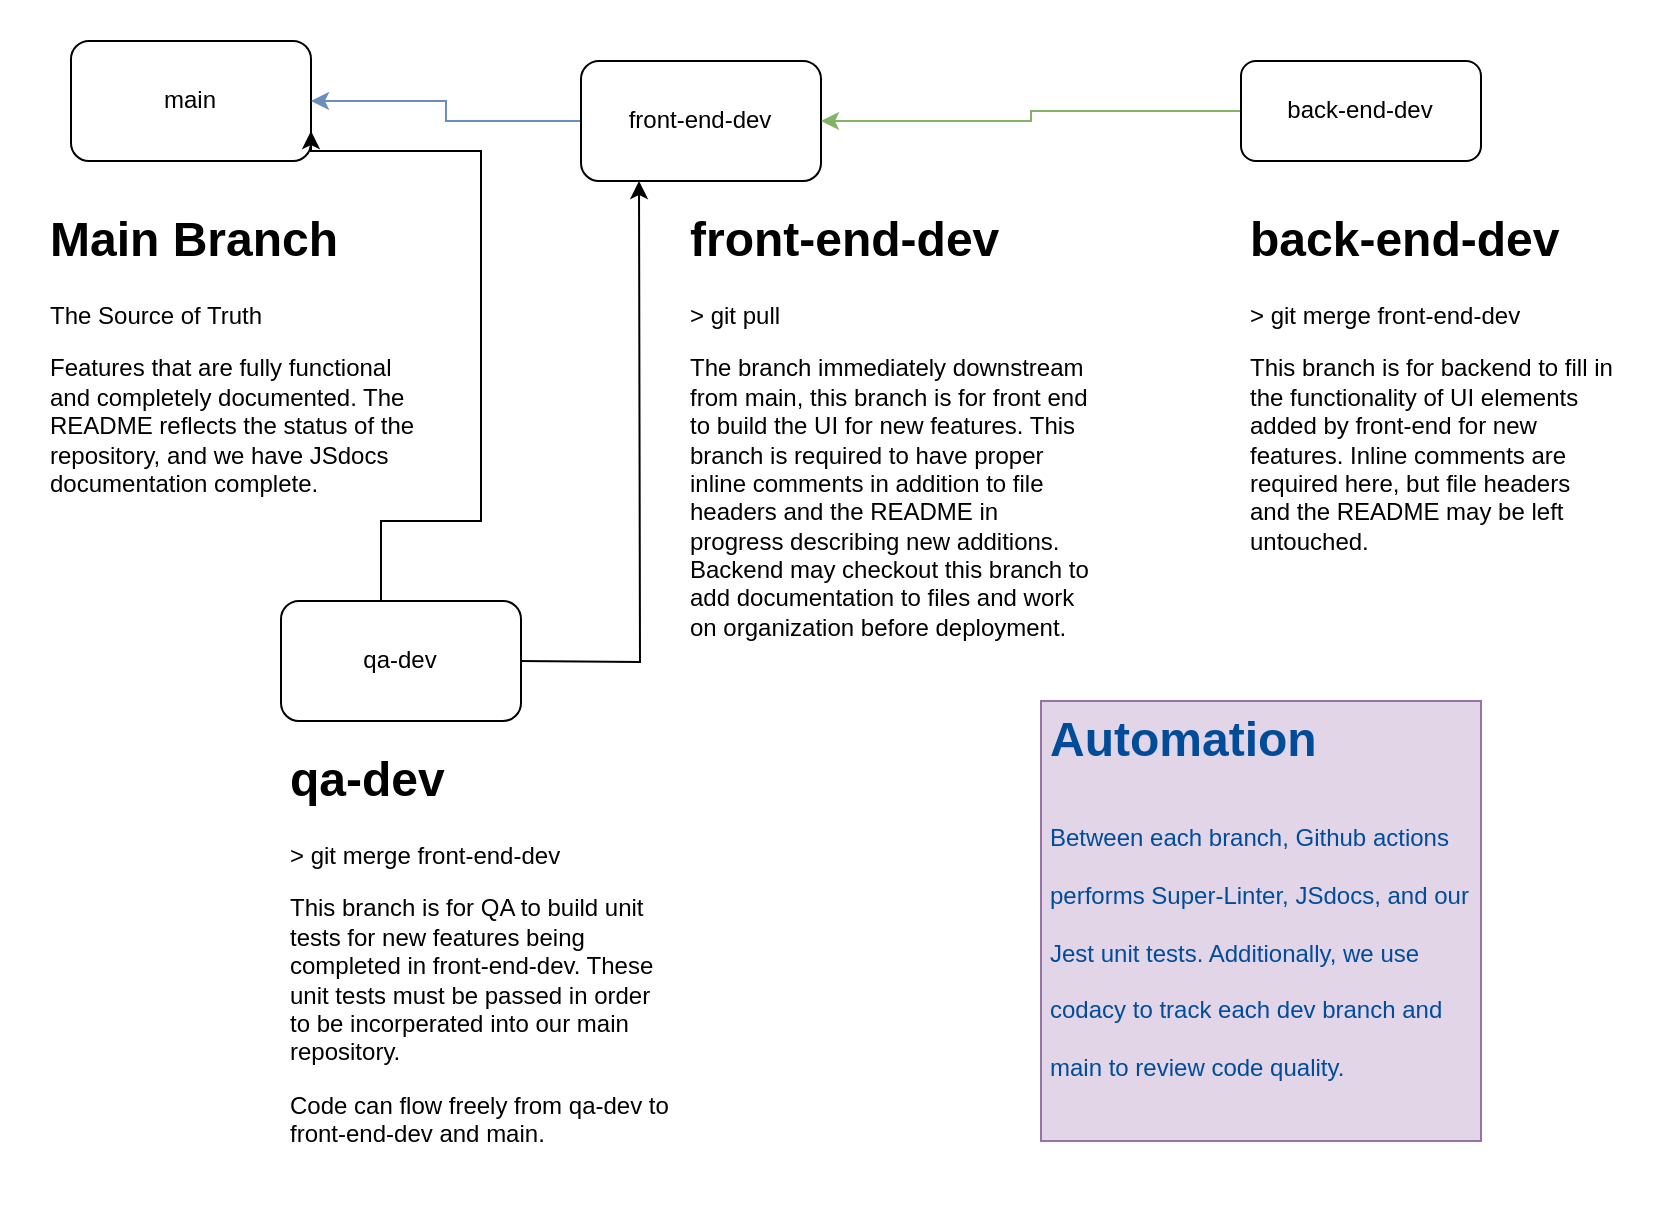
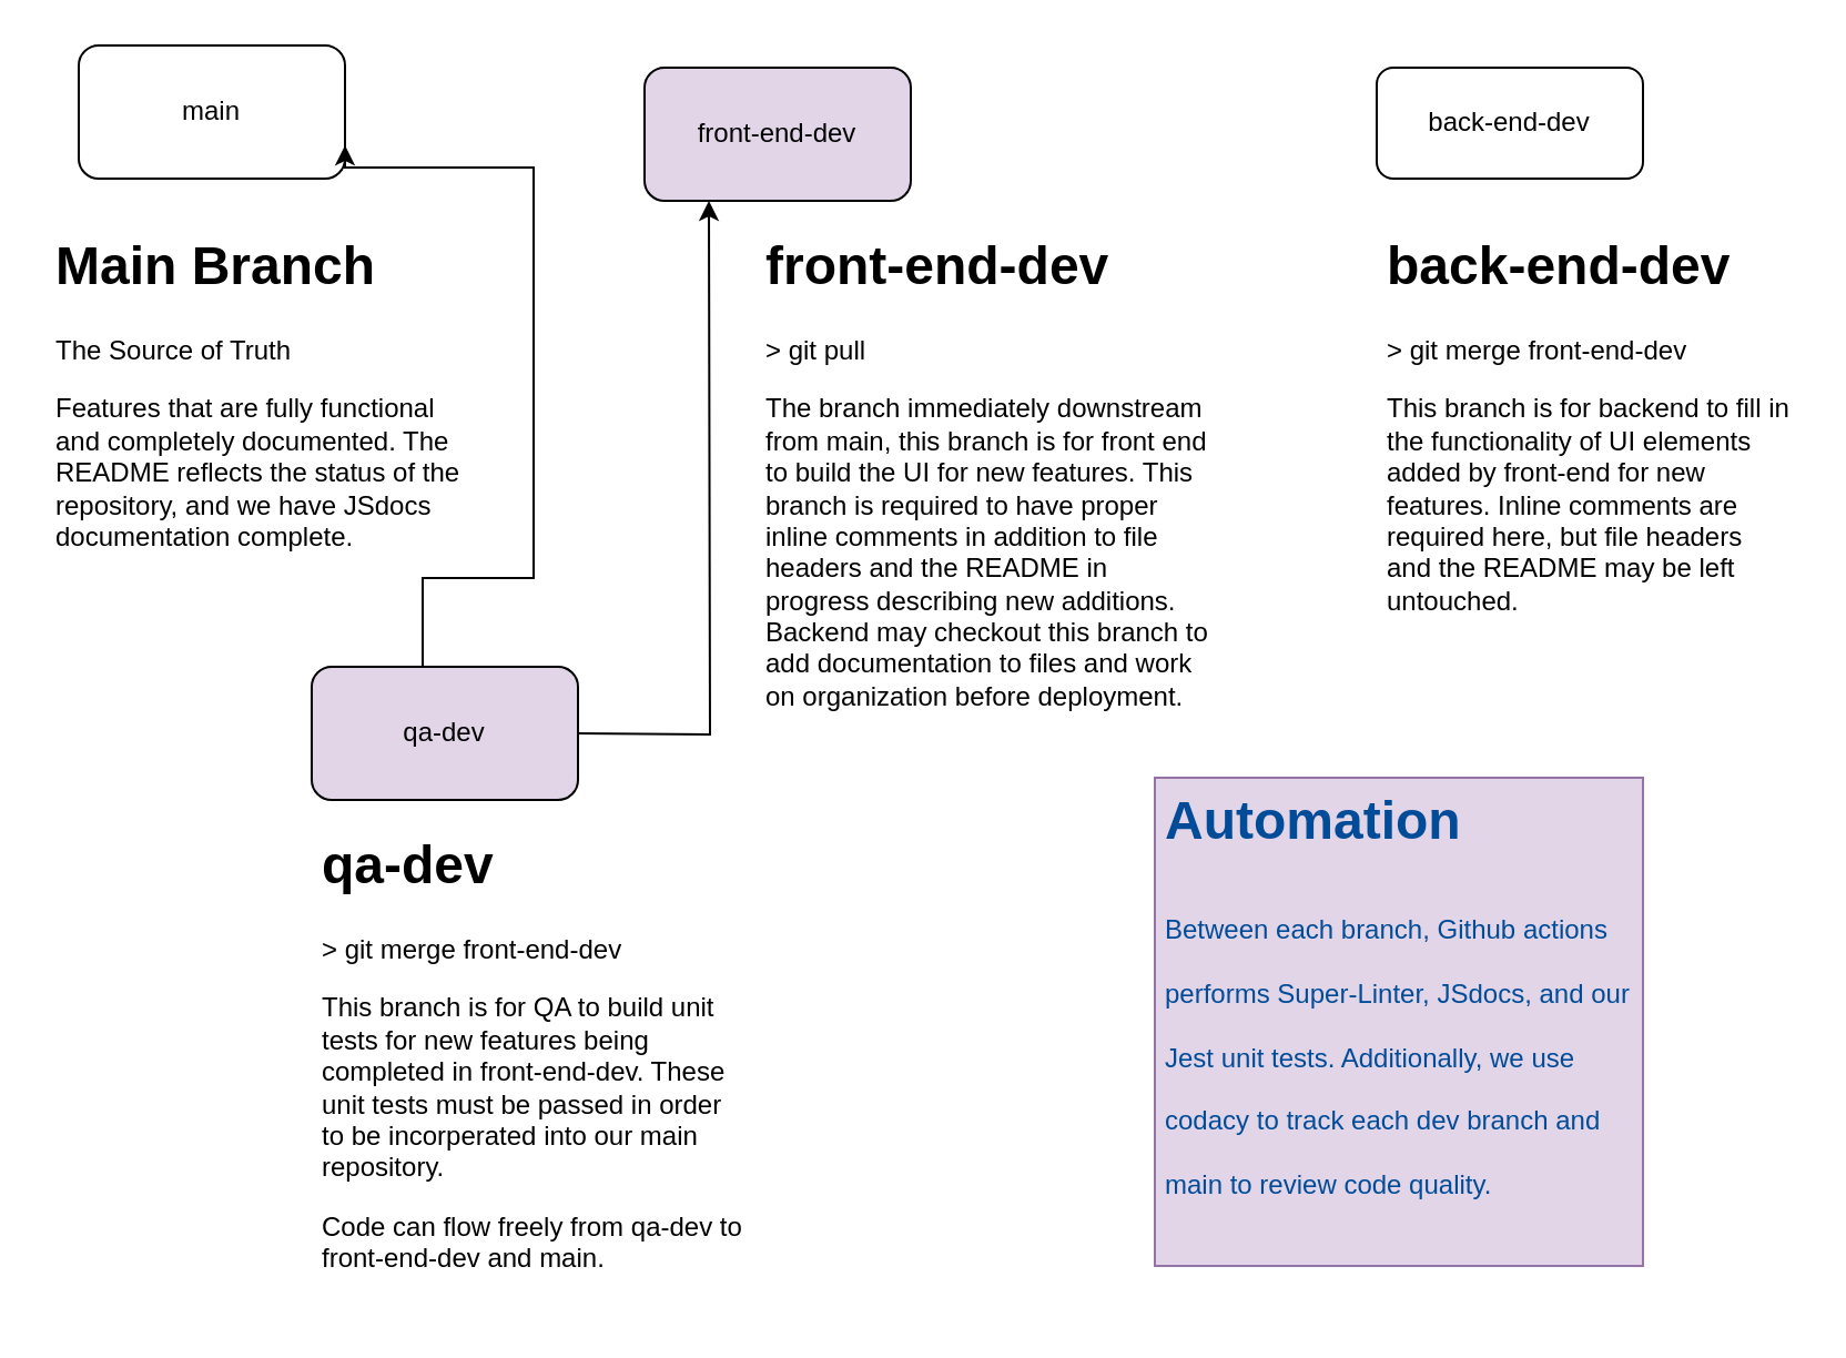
  <mxCell id="0" />
  <mxCell id="1" parent="0" />
  <mxCell id="2" value="main" style="rounded=1;whiteSpace=wrap;html=1;" parent="1" vertex="1"><mxGeometry x="35" y="20" width="120" height="60" as="geometry" /></mxCell>
- <mxCell id="3" value="" style="edgeStyle=orthogonalEdgeStyle;rounded=0;orthogonalLoop=1;jettySize=auto;html=1;fillColor=#dae8fc;strokeColor=#6c8ebf;" parent="1" source="4" target="2" edge="1"><mxGeometry relative="1" as="geometry" /></mxCell>
- <mxCell id="4" value="front-end-dev" style="rounded=1;whiteSpace=wrap;html=1;" parent="1" vertex="1"><mxGeometry x="290" y="30" width="120" height="60" as="geometry" /></mxCell>
- <mxCell id="5" value="" style="edgeStyle=orthogonalEdgeStyle;rounded=0;orthogonalLoop=1;jettySize=auto;html=1;fillColor=#d5e8d4;strokeColor=#82b366;" parent="1" source="6" target="4" edge="1"><mxGeometry relative="1" as="geometry" /></mxCell>
+ <mxCell id="4" value="front-end-dev" style="rounded=1;whiteSpace=wrap;html=1;fillColor=#e1d5e7;" parent="1" vertex="1"><mxGeometry x="290" y="30" width="120" height="60" as="geometry" /></mxCell>
  <mxCell id="6" value="back-end-dev" style="rounded=1;whiteSpace=wrap;html=1;" parent="1" vertex="1"><mxGeometry x="620" y="30" width="120" height="50" as="geometry" /></mxCell>
  <mxCell id="7" value="" style="edgeStyle=orthogonalEdgeStyle;rounded=0;orthogonalLoop=1;jettySize=auto;html=1;" parent="1" edge="1"><mxGeometry relative="1" as="geometry"><mxPoint x="259" y="330" as="sourcePoint" /><mxPoint x="319" y="90" as="targetPoint" /></mxGeometry></mxCell>
- <mxCell id="8" value="qa-dev" style="rounded=1;whiteSpace=wrap;html=1;" parent="1" vertex="1"><mxGeometry x="140" y="300" width="120" height="60" as="geometry" /></mxCell>
+ <mxCell id="8" value="qa-dev" style="rounded=1;whiteSpace=wrap;html=1;fillColor=#e1d5e7;" parent="1" vertex="1"><mxGeometry x="140" y="300" width="120" height="60" as="geometry" /></mxCell>
  <mxCell id="9" value="&lt;h1&gt;Main Branch&lt;/h1&gt;&lt;p&gt;The Source of Truth&lt;/p&gt;&lt;p&gt;Features that are fully functional and completely documented. The README reflects the status of the repository, and we have JSdocs documentation complete.&lt;/p&gt;" style="text;html=1;strokeColor=none;fillColor=none;spacing=5;spacingTop=-20;whiteSpace=wrap;overflow=hidden;rounded=0;" parent="1" vertex="1"><mxGeometry x="20" y="100" width="200" height="160" as="geometry" /></mxCell>
  <mxCell id="10" value="&lt;h1&gt;front-end-dev&lt;/h1&gt;&lt;p&gt;&amp;gt; git pull&lt;/p&gt;&lt;p&gt;The branch immediately downstream from main, this branch is for front end to build the UI for new features. This branch is required to have proper inline comments in addition to file headers and the README in progress describing new additions. Backend may checkout this branch to add documentation to files and work on organization before deployment.&lt;/p&gt;" style="text;html=1;strokeColor=none;fillColor=none;spacing=5;spacingTop=-20;whiteSpace=wrap;overflow=hidden;rounded=0;" parent="1" vertex="1"><mxGeometry x="340" y="100" width="210" height="230" as="geometry" /></mxCell>
  <mxCell id="11" value="&lt;h1&gt;back-end-dev&lt;/h1&gt;&lt;p&gt;&amp;gt; git merge front-end-dev&lt;/p&gt;&lt;p&gt;This branch is for backend to fill in the functionality of UI elements added by front-end for new features. Inline comments are required here, but file headers and the README may be left untouched.&lt;/p&gt;" style="text;html=1;strokeColor=none;fillColor=none;spacing=5;spacingTop=-20;whiteSpace=wrap;overflow=hidden;rounded=0;" parent="1" vertex="1"><mxGeometry x="620" y="100" width="190" height="200" as="geometry" /></mxCell>
  <mxCell id="12" value="&lt;h1&gt;qa-dev&lt;/h1&gt;&lt;div&gt;&amp;gt; git merge front-end-dev&lt;/div&gt;&lt;p&gt;This branch is for QA to build unit tests for new features being completed in front-end-dev. These unit tests must be passed in order to be incorperated into our main repository.&amp;nbsp;&lt;/p&gt;&lt;p&gt;Code can flow freely from qa-dev to front-end-dev and main.&lt;/p&gt;&lt;p&gt;&lt;br&gt;&lt;/p&gt;" style="text;html=1;strokeColor=none;fillColor=none;spacing=5;spacingTop=-20;whiteSpace=wrap;overflow=hidden;rounded=0;" parent="1" vertex="1"><mxGeometry x="140" y="370" width="200" height="220" as="geometry" /></mxCell>
  <mxCell id="13" value="" style="whiteSpace=wrap;html=1;aspect=fixed;fillColor=#e1d5e7;strokeColor=#9673a6;" parent="1" vertex="1"><mxGeometry x="520" y="350" width="220" height="220" as="geometry" /></mxCell>
  <mxCell id="14" value="" style="edgeStyle=orthogonalEdgeStyle;rounded=0;orthogonalLoop=1;jettySize=auto;html=1;entryX=1;entryY=0.75;entryDx=0;entryDy=0;" parent="1" target="2" edge="1"><mxGeometry relative="1" as="geometry"><mxPoint x="190" y="300" as="sourcePoint" /><mxPoint x="250" y="60" as="targetPoint" /><Array as="points"><mxPoint x="190" y="260" /><mxPoint x="240" y="260" /><mxPoint x="240" y="75" /></Array></mxGeometry></mxCell>
  <mxCell id="15" value="&lt;h1&gt;&lt;span&gt;Automation&lt;/span&gt;&lt;/h1&gt;&lt;h1&gt;&lt;span style=&quot;font-size: 12px ; font-weight: 400&quot;&gt;Between each branch, Github actions performs Super-Linter, JSdocs, and our Jest unit tests. Additionally, we use codacy to track each dev branch and main to review code quality.&lt;/span&gt;&lt;/h1&gt;" style="text;html=1;strokeColor=none;fillColor=none;spacing=5;spacingTop=-20;whiteSpace=wrap;overflow=hidden;rounded=0;fontColor=#004C99;" parent="1" vertex="1"><mxGeometry x="520" y="350" width="220" height="210" as="geometry" /></mxCell>
